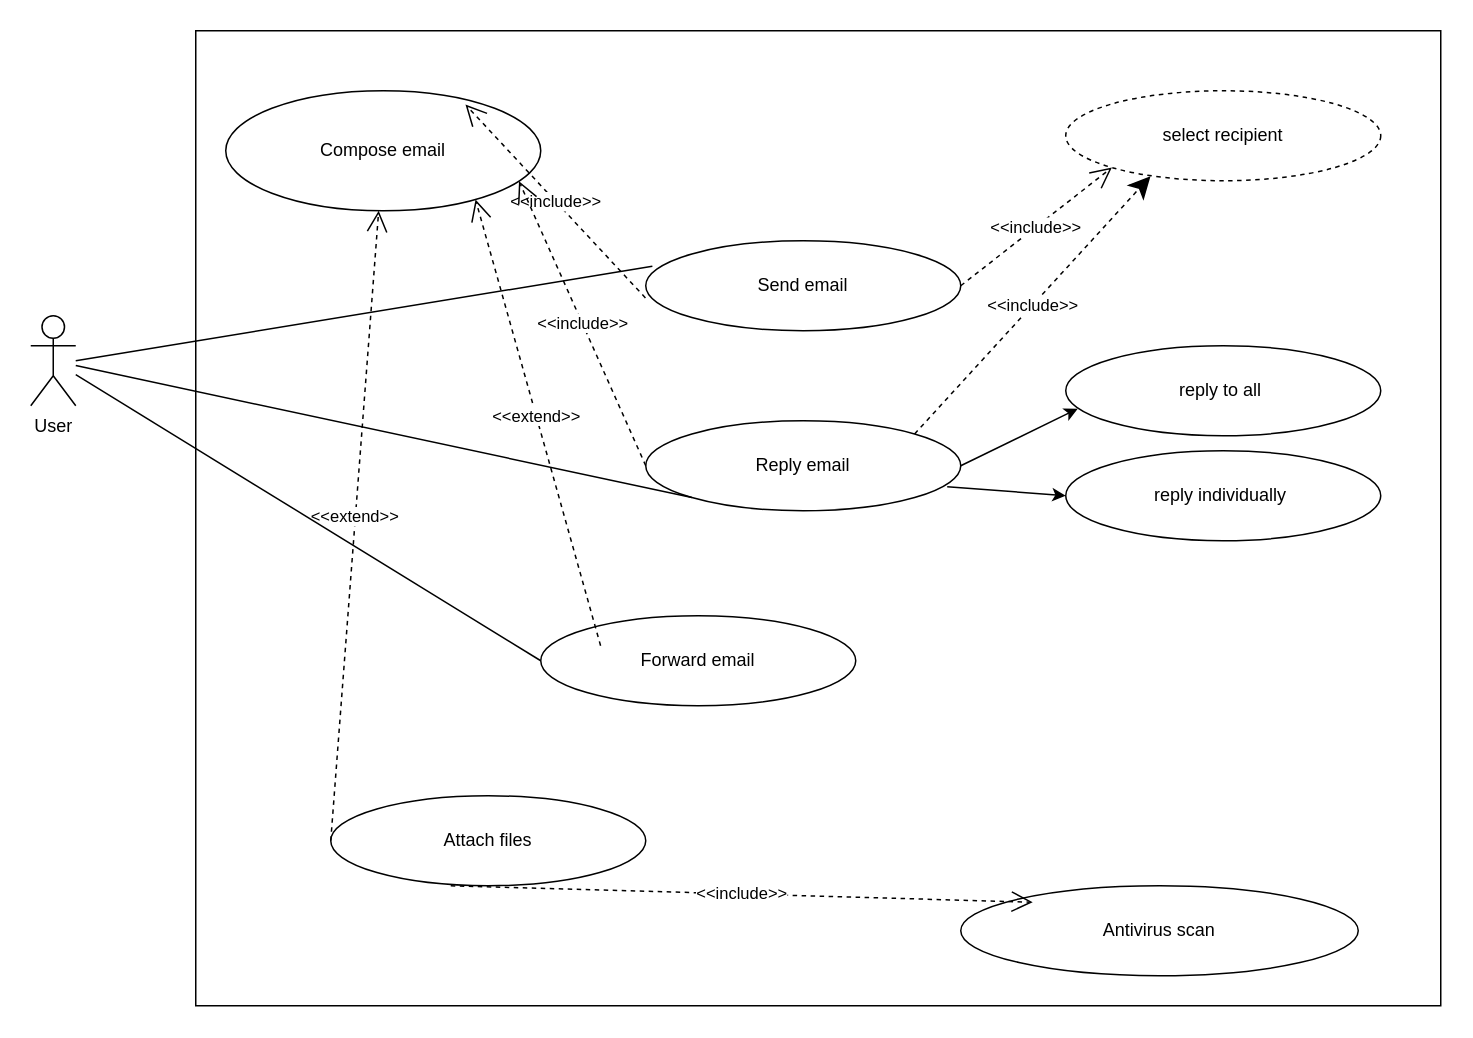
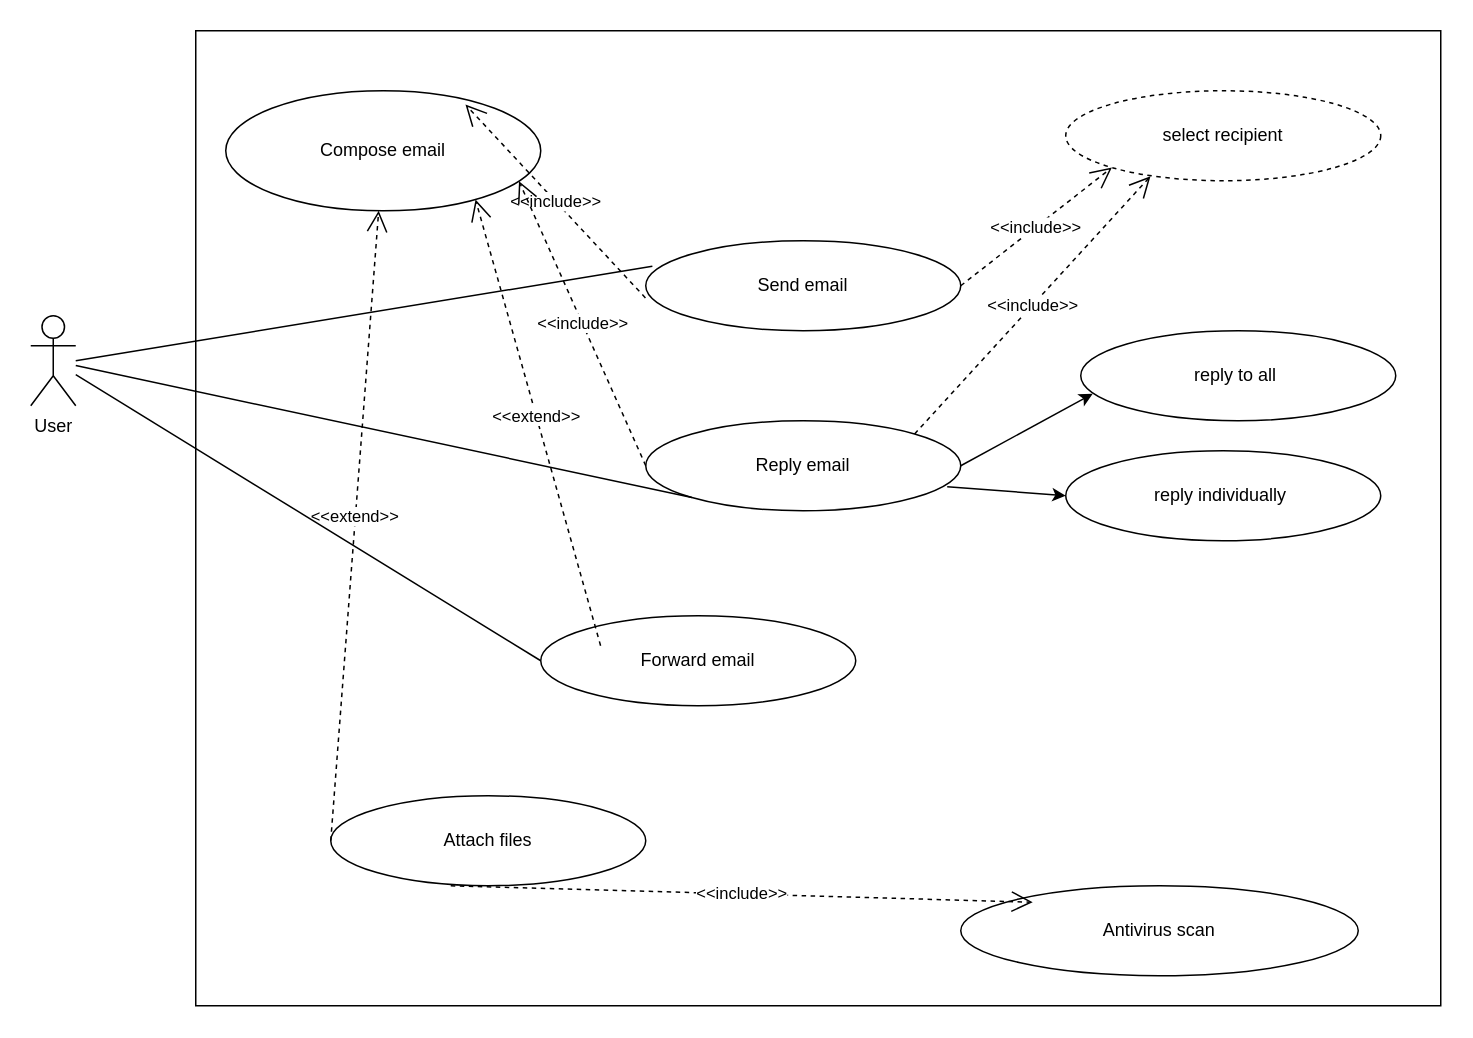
  <mxCell id="0" />
  <mxCell id="1" parent="0" />
  <mxCell id="2" value="" style="rounded=0;whiteSpace=wrap;html=1;direction=south;" vertex="1" parent="1"><mxGeometry x="130" y="20" width="830" height="650" as="geometry" /></mxCell>
  <mxCell id="3" value="User" style="shape=umlActor;verticalLabelPosition=bottom;verticalAlign=top;html=1;outlineConnect=0;" vertex="1" parent="1"><mxGeometry x="20" y="210" width="30" height="60" as="geometry" /></mxCell>
  <mxCell id="4" value="Compose email" style="ellipse;whiteSpace=wrap;html=1;" vertex="1" parent="1"><mxGeometry x="150" y="60" width="210" height="80" as="geometry" /></mxCell>
  <mxCell id="5" value="Send email" style="ellipse;whiteSpace=wrap;html=1;" vertex="1" parent="1"><mxGeometry x="430" y="160" width="210" height="60" as="geometry" /></mxCell>
  <mxCell id="6" value="Reply email" style="ellipse;whiteSpace=wrap;html=1;" vertex="1" parent="1"><mxGeometry x="430" y="280" width="210" height="60" as="geometry" /></mxCell>
  <mxCell id="7" value="Forward email" style="ellipse;whiteSpace=wrap;html=1;" vertex="1" parent="1"><mxGeometry x="360" y="410" width="210" height="60" as="geometry" /></mxCell>
  <mxCell id="8" value="Attach files" style="ellipse;whiteSpace=wrap;html=1;" vertex="1" parent="1"><mxGeometry x="220" y="530" width="210" height="60" as="geometry" /></mxCell>
  <mxCell id="9" style="edgeStyle=orthogonalEdgeStyle;rounded=0;orthogonalLoop=1;jettySize=auto;html=1;exitX=0.5;exitY=1;exitDx=0;exitDy=0;" edge="1" parent="1" source="4" target="4"><mxGeometry relative="1" as="geometry" /></mxCell>
  <mxCell id="10" value="&amp;lt;&amp;lt;extend&amp;gt;&amp;gt;" style="endArrow=open;endSize=12;dashed=1;html=1;rounded=0;exitX=0;exitY=0.5;exitDx=0;exitDy=0;" edge="1" parent="1" source="8" target="4"><mxGeometry x="0.029" width="160" relative="1" as="geometry"><mxPoint x="230" y="420" as="sourcePoint" /><mxPoint x="191" y="380" as="targetPoint" /><Array as="points" /><mxPoint as="offset" /></mxGeometry></mxCell>
  <mxCell id="11" value="Antivirus scan" style="ellipse;whiteSpace=wrap;html=1;" vertex="1" parent="1"><mxGeometry x="640" y="590" width="265" height="60" as="geometry" /></mxCell>
  <mxCell id="12" value="&amp;lt;&amp;lt;include&amp;gt;&amp;gt;" style="endArrow=open;endSize=12;dashed=1;html=1;rounded=0;entryX=0.181;entryY=0.183;entryDx=0;entryDy=0;entryPerimeter=0;exitX=0.381;exitY=1;exitDx=0;exitDy=0;exitPerimeter=0;" edge="1" parent="1" source="8" target="11"><mxGeometry width="160" relative="1" as="geometry"><mxPoint x="420.835" y="636" as="sourcePoint" /><mxPoint x="374" y="450" as="targetPoint" /></mxGeometry></mxCell>
  <mxCell id="13" value="&amp;lt;&amp;lt;include&amp;gt;&amp;gt;" style="endArrow=open;endSize=12;dashed=1;html=1;rounded=0;exitX=-0.001;exitY=0.635;exitDx=0;exitDy=0;entryX=0.761;entryY=0.115;entryDx=0;entryDy=0;entryPerimeter=0;exitPerimeter=0;" edge="1" parent="1" source="5" target="4"><mxGeometry width="160" relative="1" as="geometry"><mxPoint x="140" y="380" as="sourcePoint" /><mxPoint x="300" y="380" as="targetPoint" /></mxGeometry></mxCell>
  <mxCell id="14" value="" style="endArrow=none;html=1;rounded=0;entryX=0;entryY=0.5;entryDx=0;entryDy=0;" edge="1" parent="1" source="3" target="7"><mxGeometry width="50" height="50" relative="1" as="geometry"><mxPoint x="110" y="370" as="sourcePoint" /><mxPoint x="160" y="320" as="targetPoint" /></mxGeometry></mxCell>
  <mxCell id="15" value="select recipient" style="ellipse;whiteSpace=wrap;html=1;dashed=1;" vertex="1" parent="1"><mxGeometry x="710" y="60" width="210" height="60" as="geometry" /></mxCell>
  <mxCell id="16" value="reply individually&amp;nbsp;" style="ellipse;whiteSpace=wrap;html=1;" vertex="1" parent="1"><mxGeometry x="710" y="300" width="210" height="60" as="geometry" /></mxCell>
- <mxCell id="17" value="reply to all&amp;nbsp;" style="ellipse;whiteSpace=wrap;html=1;" vertex="1" parent="1"><mxGeometry x="710" y="230" width="210" height="60" as="geometry" /></mxCell>
+ <mxCell id="17" value="reply to all&amp;nbsp;" style="ellipse;whiteSpace=wrap;html=1;" vertex="1" parent="1"><mxGeometry x="720" y="220" width="210" height="60" as="geometry" /></mxCell>
  <mxCell id="18" value="" style="endArrow=classic;html=1;rounded=0;entryX=0.038;entryY=0.7;entryDx=0;entryDy=0;entryPerimeter=0;exitX=1;exitY=0.5;exitDx=0;exitDy=0;" edge="1" parent="1" source="6" target="17"><mxGeometry width="50" height="50" relative="1" as="geometry"><mxPoint x="600" y="245" as="sourcePoint" /><mxPoint x="650" y="195" as="targetPoint" /></mxGeometry></mxCell>
  <mxCell id="19" value="" style="endArrow=classic;html=1;rounded=0;exitX=0.957;exitY=0.733;exitDx=0;exitDy=0;exitPerimeter=0;entryX=0;entryY=0.5;entryDx=0;entryDy=0;" edge="1" parent="1" source="6" target="16"><mxGeometry width="50" height="50" relative="1" as="geometry"><mxPoint x="480" y="490" as="sourcePoint" /><mxPoint x="530" y="440" as="targetPoint" /></mxGeometry></mxCell>
  <mxCell id="20" value="&amp;lt;&amp;lt;include&amp;gt;&amp;gt;" style="endArrow=open;endSize=12;dashed=1;html=1;rounded=0;exitX=0;exitY=0.5;exitDx=0;exitDy=0;entryX=0.931;entryY=0.754;entryDx=0;entryDy=0;entryPerimeter=0;" edge="1" parent="1" source="6" target="4"><mxGeometry width="160" relative="1" as="geometry"><mxPoint x="380" y="243" as="sourcePoint" /><mxPoint x="350" y="200" as="targetPoint" /></mxGeometry></mxCell>
  <mxCell id="21" value="&amp;lt;&amp;lt;extend&amp;gt;&amp;gt;" style="endArrow=open;endSize=12;dashed=1;html=1;rounded=0;exitX=0.19;exitY=0.333;exitDx=0;exitDy=0;entryX=0.793;entryY=0.907;entryDx=0;entryDy=0;entryPerimeter=0;exitPerimeter=0;" edge="1" parent="1" source="7" target="4"><mxGeometry x="0.029" width="160" relative="1" as="geometry"><mxPoint x="270" y="420" as="sourcePoint" /><mxPoint x="311" y="320" as="targetPoint" /><Array as="points" /><mxPoint as="offset" /></mxGeometry></mxCell>
  <mxCell id="22" value="&amp;lt;&amp;lt;include&amp;gt;&amp;gt;" style="endArrow=open;endSize=12;dashed=1;html=1;rounded=0;exitX=1;exitY=0.5;exitDx=0;exitDy=0;entryX=0;entryY=1;entryDx=0;entryDy=0;" edge="1" parent="1" source="5" target="15"><mxGeometry width="160" relative="1" as="geometry"><mxPoint x="740" y="70" as="sourcePoint" /><mxPoint x="640" y="151" as="targetPoint" /></mxGeometry></mxCell>
- <mxCell id="23" value="&amp;lt;&amp;lt;include&amp;gt;&amp;gt;" style="endArrow=classic;endSize=12;dashed=1;html=1;rounded=0;exitX=1;exitY=0;exitDx=0;exitDy=0;entryX=0.269;entryY=0.95;entryDx=0;entryDy=0;entryPerimeter=0;" edge="1" parent="1" source="6" target="15"><mxGeometry width="160" relative="1" as="geometry"><mxPoint x="650" y="190" as="sourcePoint" /><mxPoint x="761" y="191" as="targetPoint" /></mxGeometry></mxCell>
+ <mxCell id="23" value="&amp;lt;&amp;lt;include&amp;gt;&amp;gt;" style="endArrow=open;endSize=12;dashed=1;html=1;rounded=0;exitX=1;exitY=0;exitDx=0;exitDy=0;entryX=0.269;entryY=0.95;entryDx=0;entryDy=0;entryPerimeter=0;" edge="1" parent="1" source="6" target="15"><mxGeometry width="160" relative="1" as="geometry"><mxPoint x="650" y="190" as="sourcePoint" /><mxPoint x="761" y="191" as="targetPoint" /></mxGeometry></mxCell>
  <mxCell id="24" value="" style="endArrow=none;html=1;rounded=0;entryX=0;entryY=1;entryDx=0;entryDy=0;" edge="1" parent="1" source="3" target="6"><mxGeometry width="50" height="50" relative="1" as="geometry"><mxPoint x="390" y="410" as="sourcePoint" /><mxPoint x="440" y="360" as="targetPoint" /></mxGeometry></mxCell>
  <mxCell id="25" value="" style="endArrow=none;html=1;rounded=0;entryX=0.021;entryY=0.283;entryDx=0;entryDy=0;entryPerimeter=0;" edge="1" parent="1" target="5"><mxGeometry width="50" height="50" relative="1" as="geometry"><mxPoint x="50" y="240" as="sourcePoint" /><mxPoint x="440" y="360" as="targetPoint" /></mxGeometry></mxCell>
